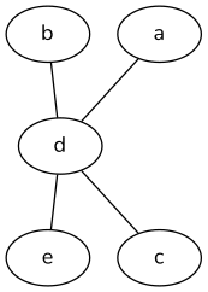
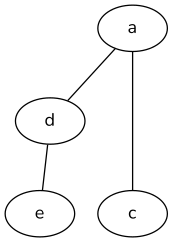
  graph {
    fontname=Nunito
    node [fontname=Nunito]
    edge [fontname=Nunito]
    a
    d
-   b
    c
    e
    a -- d
-   d -- c
+   a -- c
    d -- e
-   b -- d
  }
